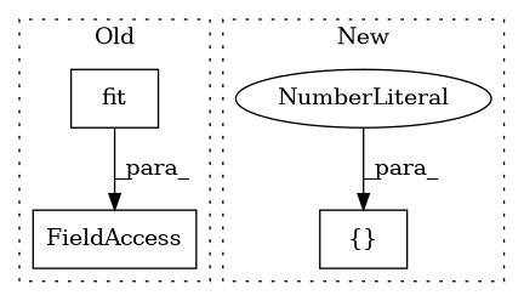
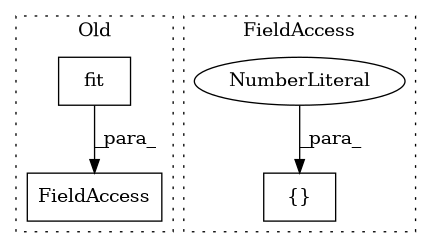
  digraph {
    node [shape=box]
    n1 [a=32 l="4,1" label=fit s="8267,8275"]
    n2 [a=22 l=2 label=FieldAccess s=8273]
    n3 [a=4 l="1,1" label="{}" s="8544,8556"]
    n4 [a=34 l=5 label=NumberLiteral s=8545 shape=ellipse]
    subgraph cluster_1 {
      label=Old
      style=dotted
      n1
      n2
    }
    subgraph cluster_2 {
-     label=New
+     label=FieldAccess
      style=dotted
      n3
      n4
    }
    n1 -> n2 [label=_para_]
    n4 -> n3 [label=_para_]
  }
